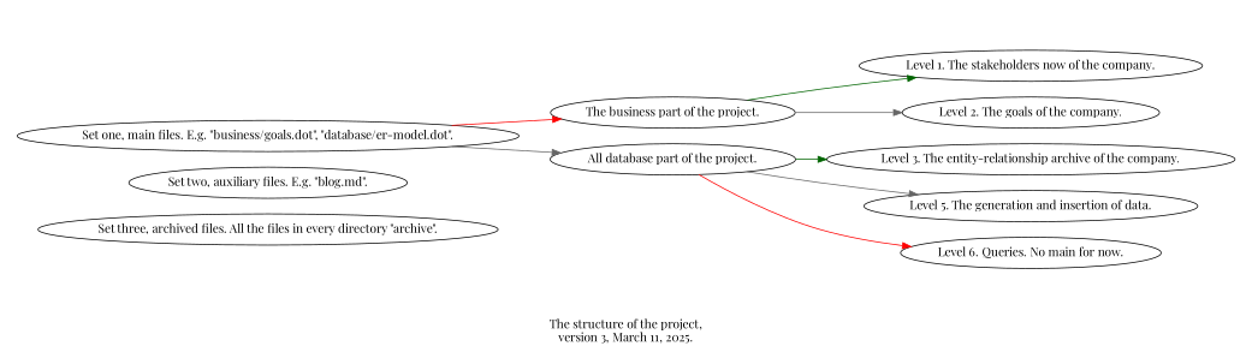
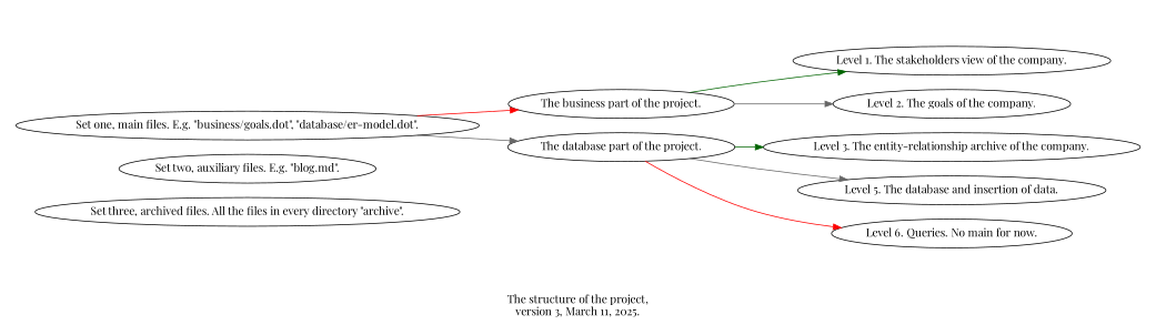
  digraph {
    fontname="Playfair Display"
    label="The structure of the project,\nversion 3, March 11, 2025."
    rankdir=LR
    node [fontname="Playfair Display"]
    edge [color=gray40 fontname="Playfair Display"]
    n1 [label="Set one, main files. E.g. \"business/goals.dot\", \"database/er-model.dot\"."]
    n2 [label="Set two, auxiliary files. E.g. \"blog.md\"."]
    n3 [label="Set three, archived files. All the files in every directory \"archive\"."]
    n4 [label="The business part of the project."]
-   n5 [label="All database part of the project."]
-   n6 [label="Level 1. The stakeholders now of the company."]
+   n5 [label="The database part of the project."]
+   n6 [label="Level 1. The stakeholders view of the company."]
    n7 [label="Level 2. The goals of the company."]
    n8 [label="Level 3. The entity-relationship archive of the company."]
-   n9 [label="Level 5. The generation and insertion of data."]
+   n9 [label="Level 5. The database and insertion of data."]
    n10 [label="Level 6. Queries. No main for now."]
    subgraph sub_1 {
      cluster=true
      label="Way one of viewing the project.\nSets of files."
      n1
      n2
      n3
    }
    subgraph sub_2 {
      cluster=true
      label="Way two of viewing the project.\nParts of the project."
      n4
      n5
    }
    subgraph sub_3 {
      cluster=true
      label="Way three of viewing the project.\nLevels of the project."
      n6
      n7
      n8
      n9
      n10
    }
    n1 -> n4 [color=red]
    n1 -> n5
    n4 -> n6 [color=darkgreen]
    n4 -> n7
    n5 -> n8 [color=darkgreen]
    n5 -> n9
    n5 -> n10 [color=red]
  }
